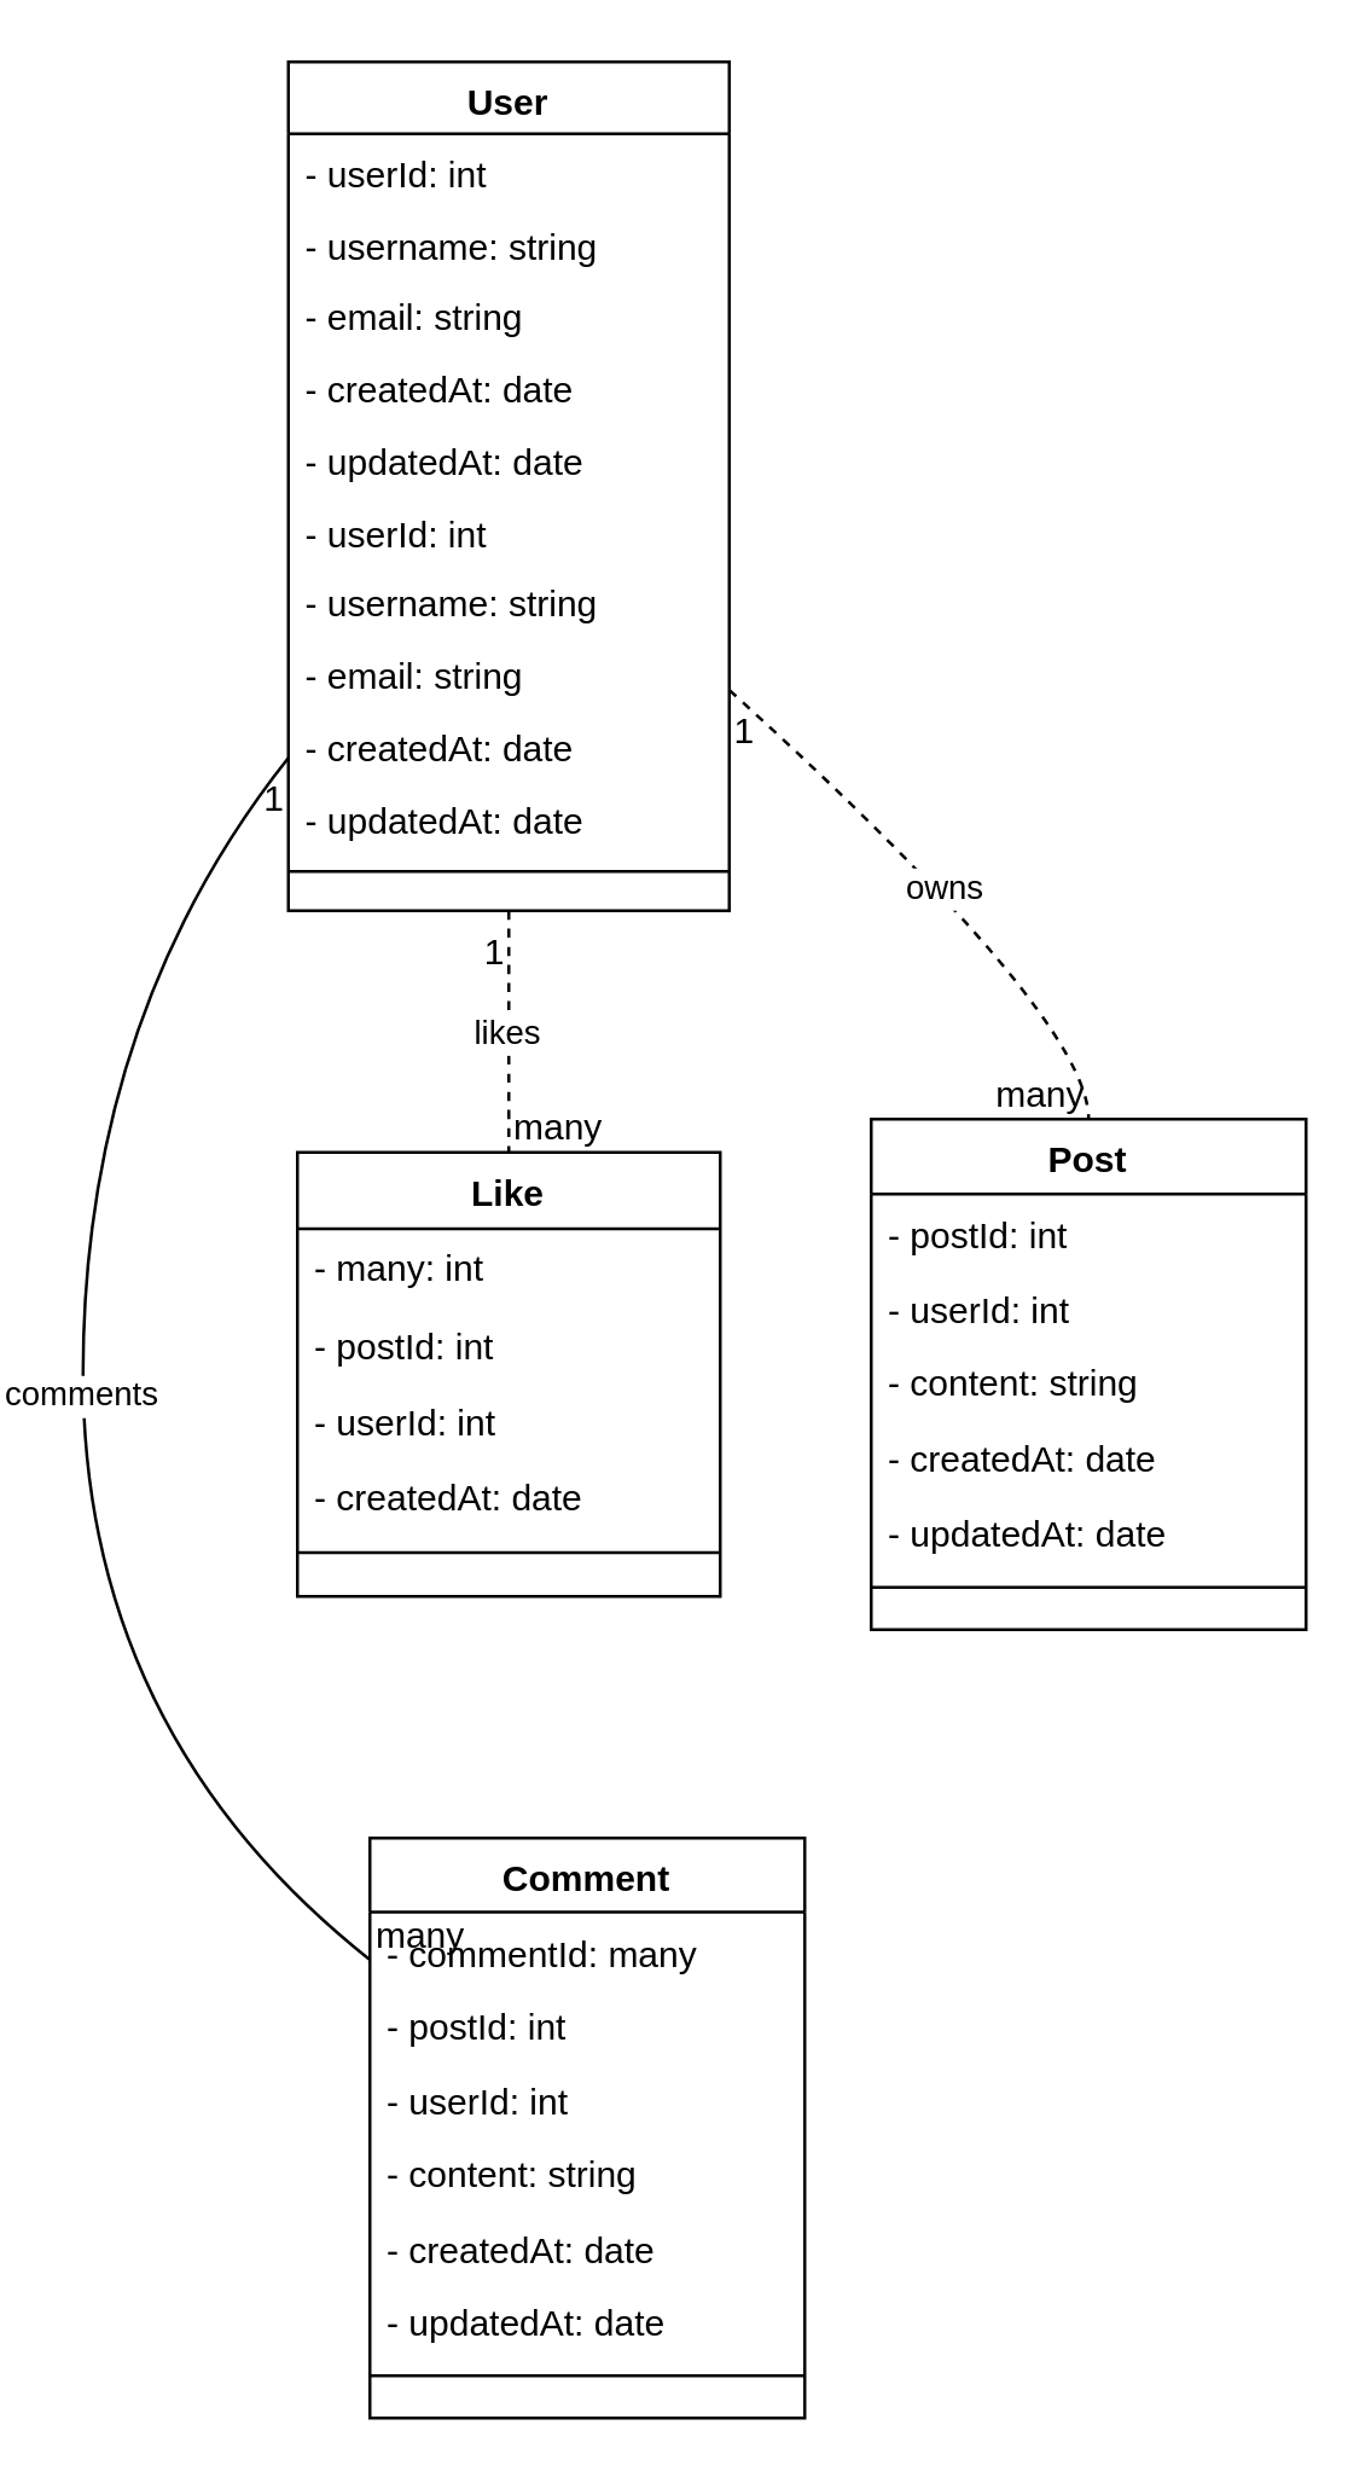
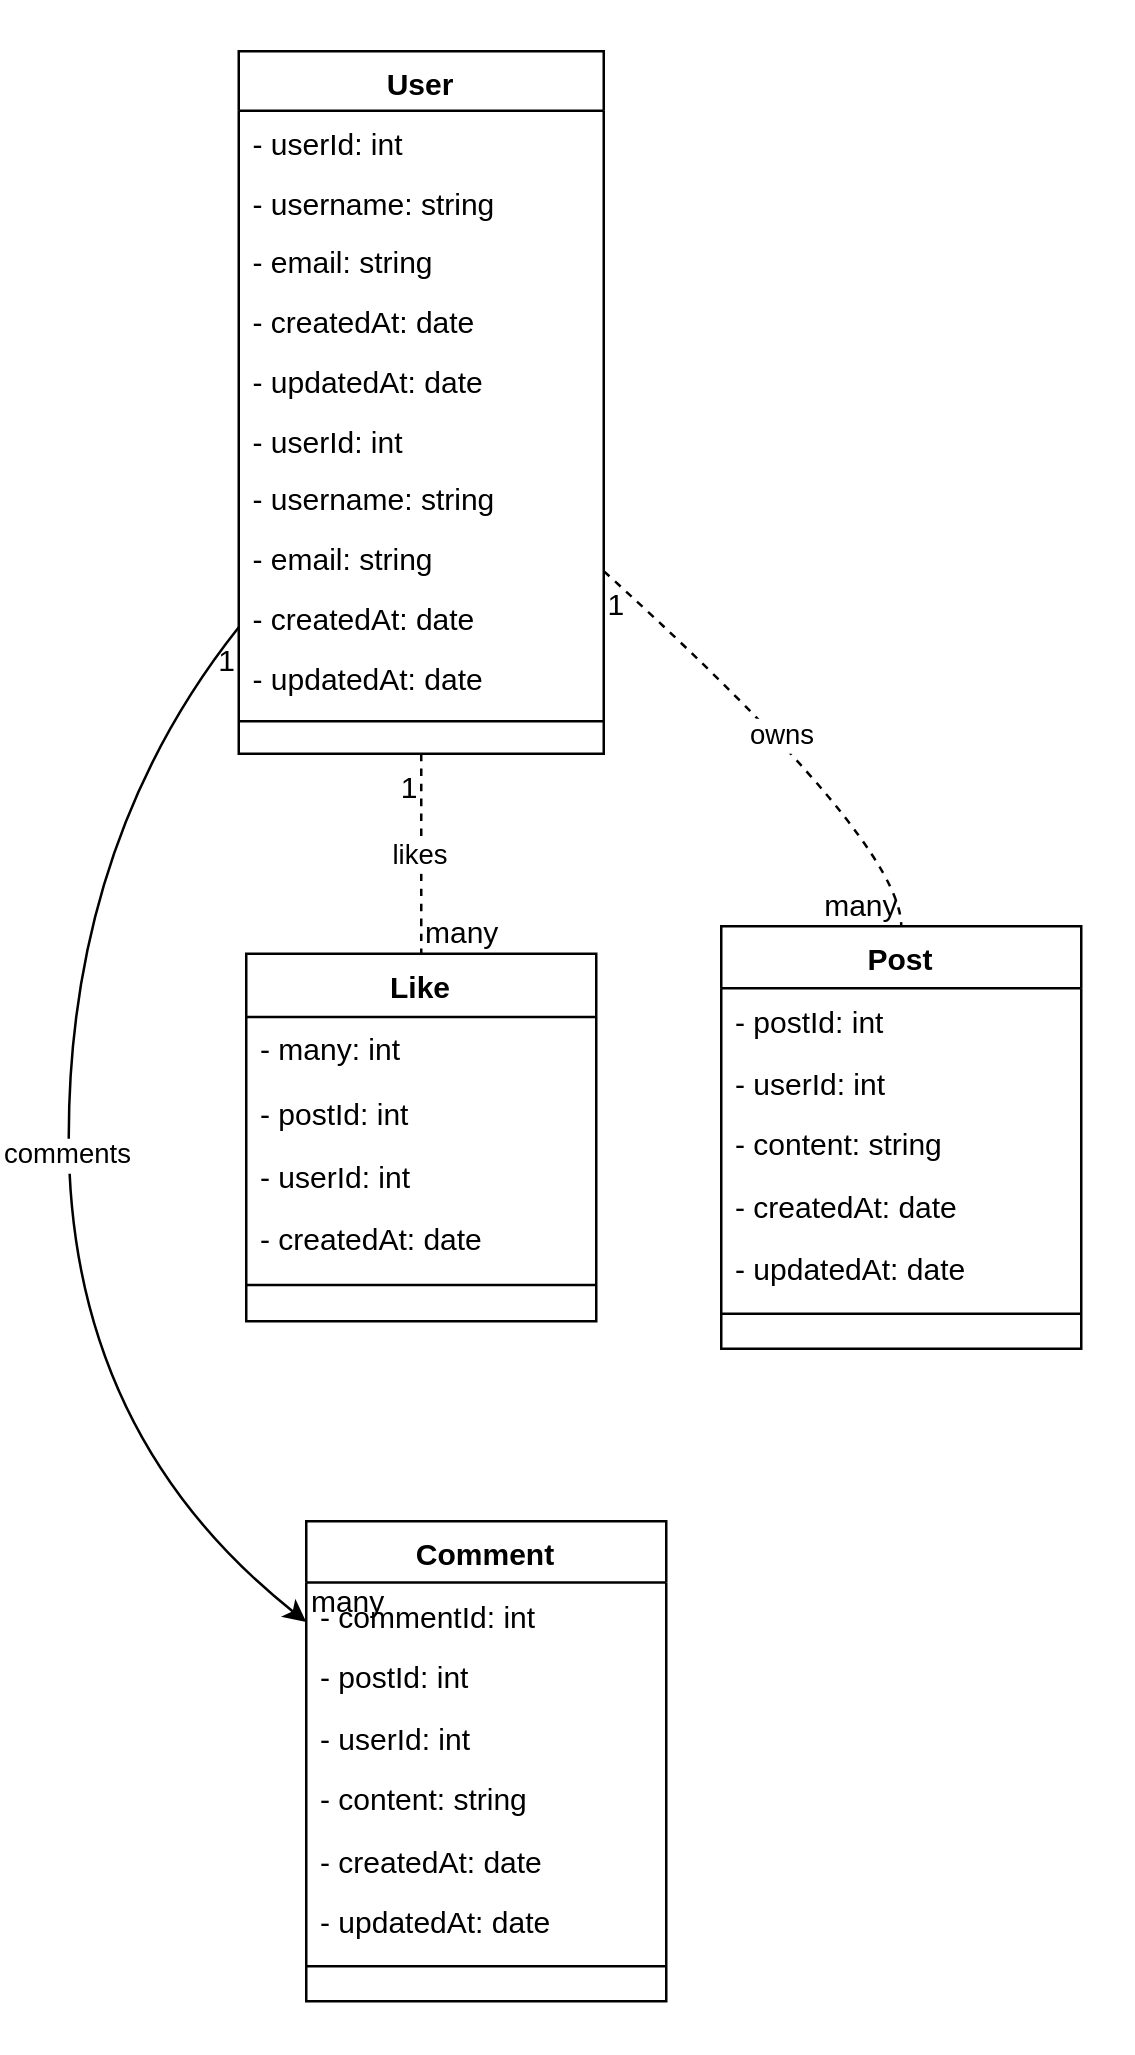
  <mxCell id="0" />
  <mxCell id="1" parent="0" />
  <mxCell id="2" value="User" style="swimlane;fontStyle=1;align=center;verticalAlign=top;childLayout=stackLayout;horizontal=1;startSize=23.774;horizontalStack=0;resizeParent=1;resizeParentMax=0;resizeLast=0;collapsible=0;marginBottom=0;" vertex="1" parent="1"><mxGeometry x="88" y="20" width="146" height="281" as="geometry" /></mxCell>
  <mxCell id="3" value="- userId: int" style="text;strokeColor=none;fillColor=none;align=left;verticalAlign=top;spacingLeft=4;spacingRight=4;overflow=hidden;rotatable=0;points=[[0,0.5],[1,0.5]];portConstraint=eastwest;" vertex="1" parent="2"><mxGeometry y="24" width="146" height="24" as="geometry" /></mxCell>
  <mxCell id="4" value="- username: string" style="text;strokeColor=none;fillColor=none;align=left;verticalAlign=top;spacingLeft=4;spacingRight=4;overflow=hidden;rotatable=0;points=[[0,0.5],[1,0.5]];portConstraint=eastwest;" vertex="1" parent="2"><mxGeometry y="48" width="146" height="24" as="geometry" /></mxCell>
  <mxCell id="5" value="- email: string" style="text;strokeColor=none;fillColor=none;align=left;verticalAlign=top;spacingLeft=4;spacingRight=4;overflow=hidden;rotatable=0;points=[[0,0.5],[1,0.5]];portConstraint=eastwest;" vertex="1" parent="2"><mxGeometry y="71" width="146" height="24" as="geometry" /></mxCell>
  <mxCell id="6" value="- createdAt: date" style="text;strokeColor=none;fillColor=none;align=left;verticalAlign=top;spacingLeft=4;spacingRight=4;overflow=hidden;rotatable=0;points=[[0,0.5],[1,0.5]];portConstraint=eastwest;" vertex="1" parent="2"><mxGeometry y="95" width="146" height="24" as="geometry" /></mxCell>
  <mxCell id="7" value="- updatedAt: date" style="text;strokeColor=none;fillColor=none;align=left;verticalAlign=top;spacingLeft=4;spacingRight=4;overflow=hidden;rotatable=0;points=[[0,0.5],[1,0.5]];portConstraint=eastwest;" vertex="1" parent="2"><mxGeometry y="119" width="146" height="24" as="geometry" /></mxCell>
  <mxCell id="8" value="- userId: int" style="text;strokeColor=none;fillColor=none;align=left;verticalAlign=top;spacingLeft=4;spacingRight=4;overflow=hidden;rotatable=0;points=[[0,0.5],[1,0.5]];portConstraint=eastwest;" vertex="1" parent="2"><mxGeometry y="143" width="146" height="24" as="geometry" /></mxCell>
  <mxCell id="9" value="- username: string" style="text;strokeColor=none;fillColor=none;align=left;verticalAlign=top;spacingLeft=4;spacingRight=4;overflow=hidden;rotatable=0;points=[[0,0.5],[1,0.5]];portConstraint=eastwest;" vertex="1" parent="2"><mxGeometry y="166" width="146" height="24" as="geometry" /></mxCell>
  <mxCell id="10" value="- email: string" style="text;strokeColor=none;fillColor=none;align=left;verticalAlign=top;spacingLeft=4;spacingRight=4;overflow=hidden;rotatable=0;points=[[0,0.5],[1,0.5]];portConstraint=eastwest;" vertex="1" parent="2"><mxGeometry y="190" width="146" height="24" as="geometry" /></mxCell>
  <mxCell id="11" value="- createdAt: date" style="text;strokeColor=none;fillColor=none;align=left;verticalAlign=top;spacingLeft=4;spacingRight=4;overflow=hidden;rotatable=0;points=[[0,0.5],[1,0.5]];portConstraint=eastwest;" vertex="1" parent="2"><mxGeometry y="214" width="146" height="24" as="geometry" /></mxCell>
  <mxCell id="12" value="- updatedAt: date" style="text;strokeColor=none;fillColor=none;align=left;verticalAlign=top;spacingLeft=4;spacingRight=4;overflow=hidden;rotatable=0;points=[[0,0.5],[1,0.5]];portConstraint=eastwest;" vertex="1" parent="2"><mxGeometry y="238" width="146" height="24" as="geometry" /></mxCell>
  <mxCell id="13" style="line;strokeWidth=1;fillColor=none;align=left;verticalAlign=middle;spacingTop=-1;spacingLeft=3;spacingRight=3;rotatable=0;labelPosition=right;points=[];portConstraint=eastwest;strokeColor=inherit;" vertex="1" parent="2"><mxGeometry y="262" width="146" height="12" as="geometry" /></mxCell>
  <mxCell id="14" value="Post" style="swimlane;fontStyle=1;align=center;verticalAlign=top;childLayout=stackLayout;horizontal=1;startSize=24.831;horizontalStack=0;resizeParent=1;resizeParentMax=0;resizeLast=0;collapsible=0;marginBottom=0;" vertex="1" parent="1"><mxGeometry x="281" y="370" width="144" height="169" as="geometry" /></mxCell>
  <mxCell id="15" value="- postId: int" style="text;strokeColor=none;fillColor=none;align=left;verticalAlign=top;spacingLeft=4;spacingRight=4;overflow=hidden;rotatable=0;points=[[0,0.5],[1,0.5]];portConstraint=eastwest;" vertex="1" parent="14"><mxGeometry y="25" width="144" height="25" as="geometry" /></mxCell>
  <mxCell id="16" value="- userId: int" style="text;strokeColor=none;fillColor=none;align=left;verticalAlign=top;spacingLeft=4;spacingRight=4;overflow=hidden;rotatable=0;points=[[0,0.5],[1,0.5]];portConstraint=eastwest;" vertex="1" parent="14"><mxGeometry y="50" width="144" height="25" as="geometry" /></mxCell>
  <mxCell id="17" value="- content: string" style="text;strokeColor=none;fillColor=none;align=left;verticalAlign=top;spacingLeft=4;spacingRight=4;overflow=hidden;rotatable=0;points=[[0,0.5],[1,0.5]];portConstraint=eastwest;" vertex="1" parent="14"><mxGeometry y="74" width="144" height="25" as="geometry" /></mxCell>
  <mxCell id="18" value="- createdAt: date" style="text;strokeColor=none;fillColor=none;align=left;verticalAlign=top;spacingLeft=4;spacingRight=4;overflow=hidden;rotatable=0;points=[[0,0.5],[1,0.5]];portConstraint=eastwest;" vertex="1" parent="14"><mxGeometry y="99" width="144" height="25" as="geometry" /></mxCell>
  <mxCell id="19" value="- updatedAt: date" style="text;strokeColor=none;fillColor=none;align=left;verticalAlign=top;spacingLeft=4;spacingRight=4;overflow=hidden;rotatable=0;points=[[0,0.5],[1,0.5]];portConstraint=eastwest;" vertex="1" parent="14"><mxGeometry y="124" width="144" height="25" as="geometry" /></mxCell>
  <mxCell id="20" style="line;strokeWidth=1;fillColor=none;align=left;verticalAlign=middle;spacingTop=-1;spacingLeft=3;spacingRight=3;rotatable=0;labelPosition=right;points=[];portConstraint=eastwest;strokeColor=inherit;" vertex="1" parent="14"><mxGeometry y="149" width="144" height="12" as="geometry" /></mxCell>
  <mxCell id="21" value="Comment" style="swimlane;fontStyle=1;align=center;verticalAlign=top;childLayout=stackLayout;horizontal=1;startSize=24.507;horizontalStack=0;resizeParent=1;resizeParentMax=0;resizeLast=0;collapsible=0;marginBottom=0;" vertex="1" parent="1"><mxGeometry x="115" y="608" width="144" height="192" as="geometry" /></mxCell>
- <mxCell id="22" value="- commentId: many" style="text;strokeColor=none;fillColor=none;align=left;verticalAlign=top;spacingLeft=4;spacingRight=4;overflow=hidden;rotatable=0;points=[[0,0.5],[1,0.5]];portConstraint=eastwest;" vertex="1" parent="21"><mxGeometry y="25" width="144" height="25" as="geometry" /></mxCell>
+ <mxCell id="22" value="- commentId: int" style="text;strokeColor=none;fillColor=none;align=left;verticalAlign=top;spacingLeft=4;spacingRight=4;overflow=hidden;rotatable=0;points=[[0,0.5],[1,0.5]];portConstraint=eastwest;" vertex="1" parent="21"><mxGeometry y="25" width="144" height="25" as="geometry" /></mxCell>
  <mxCell id="23" value="- postId: int" style="text;strokeColor=none;fillColor=none;align=left;verticalAlign=top;spacingLeft=4;spacingRight=4;overflow=hidden;rotatable=0;points=[[0,0.5],[1,0.5]];portConstraint=eastwest;" vertex="1" parent="21"><mxGeometry y="49" width="144" height="25" as="geometry" /></mxCell>
  <mxCell id="24" value="- userId: int" style="text;strokeColor=none;fillColor=none;align=left;verticalAlign=top;spacingLeft=4;spacingRight=4;overflow=hidden;rotatable=0;points=[[0,0.5],[1,0.5]];portConstraint=eastwest;" vertex="1" parent="21"><mxGeometry y="74" width="144" height="25" as="geometry" /></mxCell>
  <mxCell id="25" value="- content: string" style="text;strokeColor=none;fillColor=none;align=left;verticalAlign=top;spacingLeft=4;spacingRight=4;overflow=hidden;rotatable=0;points=[[0,0.5],[1,0.5]];portConstraint=eastwest;" vertex="1" parent="21"><mxGeometry y="98" width="144" height="25" as="geometry" /></mxCell>
  <mxCell id="26" value="- createdAt: date" style="text;strokeColor=none;fillColor=none;align=left;verticalAlign=top;spacingLeft=4;spacingRight=4;overflow=hidden;rotatable=0;points=[[0,0.5],[1,0.5]];portConstraint=eastwest;" vertex="1" parent="21"><mxGeometry y="123" width="144" height="25" as="geometry" /></mxCell>
  <mxCell id="27" value="- updatedAt: date" style="text;strokeColor=none;fillColor=none;align=left;verticalAlign=top;spacingLeft=4;spacingRight=4;overflow=hidden;rotatable=0;points=[[0,0.5],[1,0.5]];portConstraint=eastwest;" vertex="1" parent="21"><mxGeometry y="147" width="144" height="25" as="geometry" /></mxCell>
  <mxCell id="28" style="line;strokeWidth=1;fillColor=none;align=left;verticalAlign=middle;spacingTop=-1;spacingLeft=3;spacingRight=3;rotatable=0;labelPosition=right;points=[];portConstraint=eastwest;strokeColor=inherit;" vertex="1" parent="21"><mxGeometry y="172" width="144" height="12" as="geometry" /></mxCell>
  <mxCell id="29" value="Like" style="swimlane;fontStyle=1;align=center;verticalAlign=top;childLayout=stackLayout;horizontal=1;startSize=25.273;horizontalStack=0;resizeParent=1;resizeParentMax=0;resizeLast=0;collapsible=0;marginBottom=0;" vertex="1" parent="1"><mxGeometry x="91" y="381" width="140" height="147" as="geometry" /></mxCell>
  <mxCell id="30" value="- many: int" style="text;strokeColor=none;fillColor=none;align=left;verticalAlign=top;spacingLeft=4;spacingRight=4;overflow=hidden;rotatable=0;points=[[0,0.5],[1,0.5]];portConstraint=eastwest;" vertex="1" parent="29"><mxGeometry y="25" width="140" height="25" as="geometry" /></mxCell>
  <mxCell id="31" value="- postId: int" style="text;strokeColor=none;fillColor=none;align=left;verticalAlign=top;spacingLeft=4;spacingRight=4;overflow=hidden;rotatable=0;points=[[0,0.5],[1,0.5]];portConstraint=eastwest;" vertex="1" parent="29"><mxGeometry y="51" width="140" height="25" as="geometry" /></mxCell>
  <mxCell id="32" value="- userId: int" style="text;strokeColor=none;fillColor=none;align=left;verticalAlign=top;spacingLeft=4;spacingRight=4;overflow=hidden;rotatable=0;points=[[0,0.5],[1,0.5]];portConstraint=eastwest;" vertex="1" parent="29"><mxGeometry y="76" width="140" height="25" as="geometry" /></mxCell>
  <mxCell id="33" value="- createdAt: date" style="text;strokeColor=none;fillColor=none;align=left;verticalAlign=top;spacingLeft=4;spacingRight=4;overflow=hidden;rotatable=0;points=[[0,0.5],[1,0.5]];portConstraint=eastwest;" vertex="1" parent="29"><mxGeometry y="101" width="140" height="25" as="geometry" /></mxCell>
  <mxCell id="34" style="line;strokeWidth=1;fillColor=none;align=left;verticalAlign=middle;spacingTop=-1;spacingLeft=3;spacingRight=3;rotatable=0;labelPosition=right;points=[];portConstraint=eastwest;strokeColor=inherit;" vertex="1" parent="29"><mxGeometry y="126" width="140" height="13" as="geometry" /></mxCell>
  <mxCell id="35" value="owns" style="curved=1;startArrow=none;endArrow=none;exitX=1;exitY=0.74;entryX=0.5;entryY=0;dashed=1;" edge="1" parent="1" source="2" target="14"><mxGeometry relative="1" as="geometry"><Array as="points"><mxPoint x="353" y="336" /></Array></mxGeometry></mxCell>
  <mxCell id="36" value="1" style="edgeLabel;resizable=0;labelBackgroundColor=none;fontSize=12;align=left;verticalAlign=top;" vertex="1" parent="35"><mxGeometry x="-1" relative="1" as="geometry" /></mxCell>
  <mxCell id="37" value="many" style="edgeLabel;resizable=0;labelBackgroundColor=none;fontSize=12;align=right;verticalAlign=bottom;" vertex="1" parent="35"><mxGeometry x="1" relative="1" as="geometry" /></mxCell>
- <mxCell id="38" value="comments" style="curved=1;startArrow=none;endArrow=none;exitX=0;exitY=0.82;entryX=0;entryY=0.21;" edge="1" parent="1" source="2" target="21"><mxGeometry relative="1" as="geometry"><Array as="points"><mxPoint x="20" y="336" /><mxPoint x="20" y="573" /></Array></mxGeometry></mxCell>
+ <mxCell id="38" value="comments" style="curved=1;startArrow=none;endArrow=classic;exitX=0;exitY=0.82;entryX=0;entryY=0.21;" edge="1" parent="1" source="2" target="21"><mxGeometry relative="1" as="geometry"><Array as="points"><mxPoint x="20" y="336" /><mxPoint x="20" y="573" /></Array></mxGeometry></mxCell>
  <mxCell id="39" value="1" style="edgeLabel;resizable=0;labelBackgroundColor=none;fontSize=12;align=right;verticalAlign=top;" vertex="1" parent="38"><mxGeometry x="-1" relative="1" as="geometry" /></mxCell>
  <mxCell id="40" value="many" style="edgeLabel;resizable=0;labelBackgroundColor=none;fontSize=12;align=left;verticalAlign=bottom;" vertex="1" parent="38"><mxGeometry x="1" relative="1" as="geometry" /></mxCell>
  <mxCell id="41" value="likes" style="curved=1;startArrow=none;endArrow=none;exitX=0.5;exitY=1;entryX=0.5;entryY=0;dashed=1;" edge="1" parent="1" source="2" target="29"><mxGeometry relative="1" as="geometry"><Array as="points" /></mxGeometry></mxCell>
  <mxCell id="42" value="1" style="edgeLabel;resizable=0;labelBackgroundColor=none;fontSize=12;align=right;verticalAlign=top;" vertex="1" parent="41"><mxGeometry x="-1" relative="1" as="geometry" /></mxCell>
  <mxCell id="43" value="many" style="edgeLabel;resizable=0;labelBackgroundColor=none;fontSize=12;align=left;verticalAlign=bottom;" vertex="1" parent="41"><mxGeometry x="1" relative="1" as="geometry" /></mxCell>
